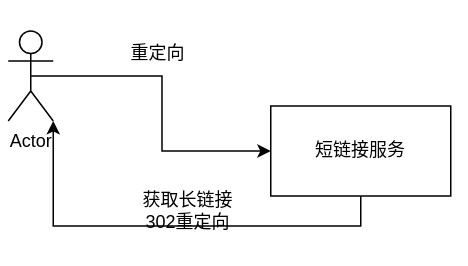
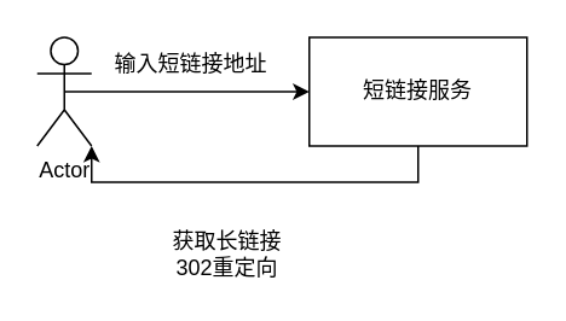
  <mxCell id="0" />
  <mxCell id="1" parent="0" />
  <mxCell id="2" style="edgeStyle=orthogonalEdgeStyle;rounded=0;orthogonalLoop=1;jettySize=auto;html=1;exitX=0.5;exitY=0.5;exitDx=0;exitDy=0;exitPerimeter=0;entryX=0;entryY=0.5;entryDx=0;entryDy=0;" edge="1" parent="1" source="3" target="5"><mxGeometry relative="1" as="geometry" /></mxCell>
- <mxCell id="3" value="Actor" style="shape=umlActor;verticalLabelPosition=bottom;verticalAlign=top;html=1;outlineConnect=0;" vertex="1" parent="1"><mxGeometry x="5" y="20" width="30" height="60" as="geometry" /></mxCell>
+ <mxCell id="3" value="Actor" style="shape=umlActor;verticalLabelPosition=bottom;verticalAlign=top;html=1;outlineConnect=0;" vertex="1" parent="1"><mxGeometry x="20" y="20" width="30" height="60" as="geometry" /></mxCell>
  <mxCell id="4" style="edgeStyle=orthogonalEdgeStyle;rounded=0;orthogonalLoop=1;jettySize=auto;html=1;exitX=0.5;exitY=1;exitDx=0;exitDy=0;entryX=1;entryY=1;entryDx=0;entryDy=0;entryPerimeter=0;" edge="1" parent="1" source="5" target="3"><mxGeometry relative="1" as="geometry"><mxPoint x="40" y="180" as="targetPoint" /></mxGeometry></mxCell>
- <mxCell id="5" value="短链接服务" style="rounded=0;whiteSpace=wrap;html=1;" vertex="1" parent="1"><mxGeometry x="180" y="70" width="120" height="60" as="geometry" /></mxCell>
- <mxCell id="6" value="重定向" style="text;html=1;align=center;verticalAlign=middle;whiteSpace=wrap;rounded=0;" vertex="1" parent="1"><mxGeometry x="60" y="20" width="90" height="30" as="geometry" /></mxCell>
+ <mxCell id="5" value="短链接服务" style="rounded=0;whiteSpace=wrap;html=1;" vertex="1" parent="1"><mxGeometry x="170" y="20" width="120" height="60" as="geometry" /></mxCell>
+ <mxCell id="6" value="输入短链接地址" style="text;html=1;align=center;verticalAlign=middle;whiteSpace=wrap;rounded=0;" vertex="1" parent="1"><mxGeometry x="60" y="20" width="90" height="30" as="geometry" /></mxCell>
  <mxCell id="7" value="获取长链接&lt;br&gt;302重定向" style="text;html=1;align=center;verticalAlign=middle;whiteSpace=wrap;rounded=0;" vertex="1" parent="1"><mxGeometry x="80" y="125" width="90" height="30" as="geometry" /></mxCell>
